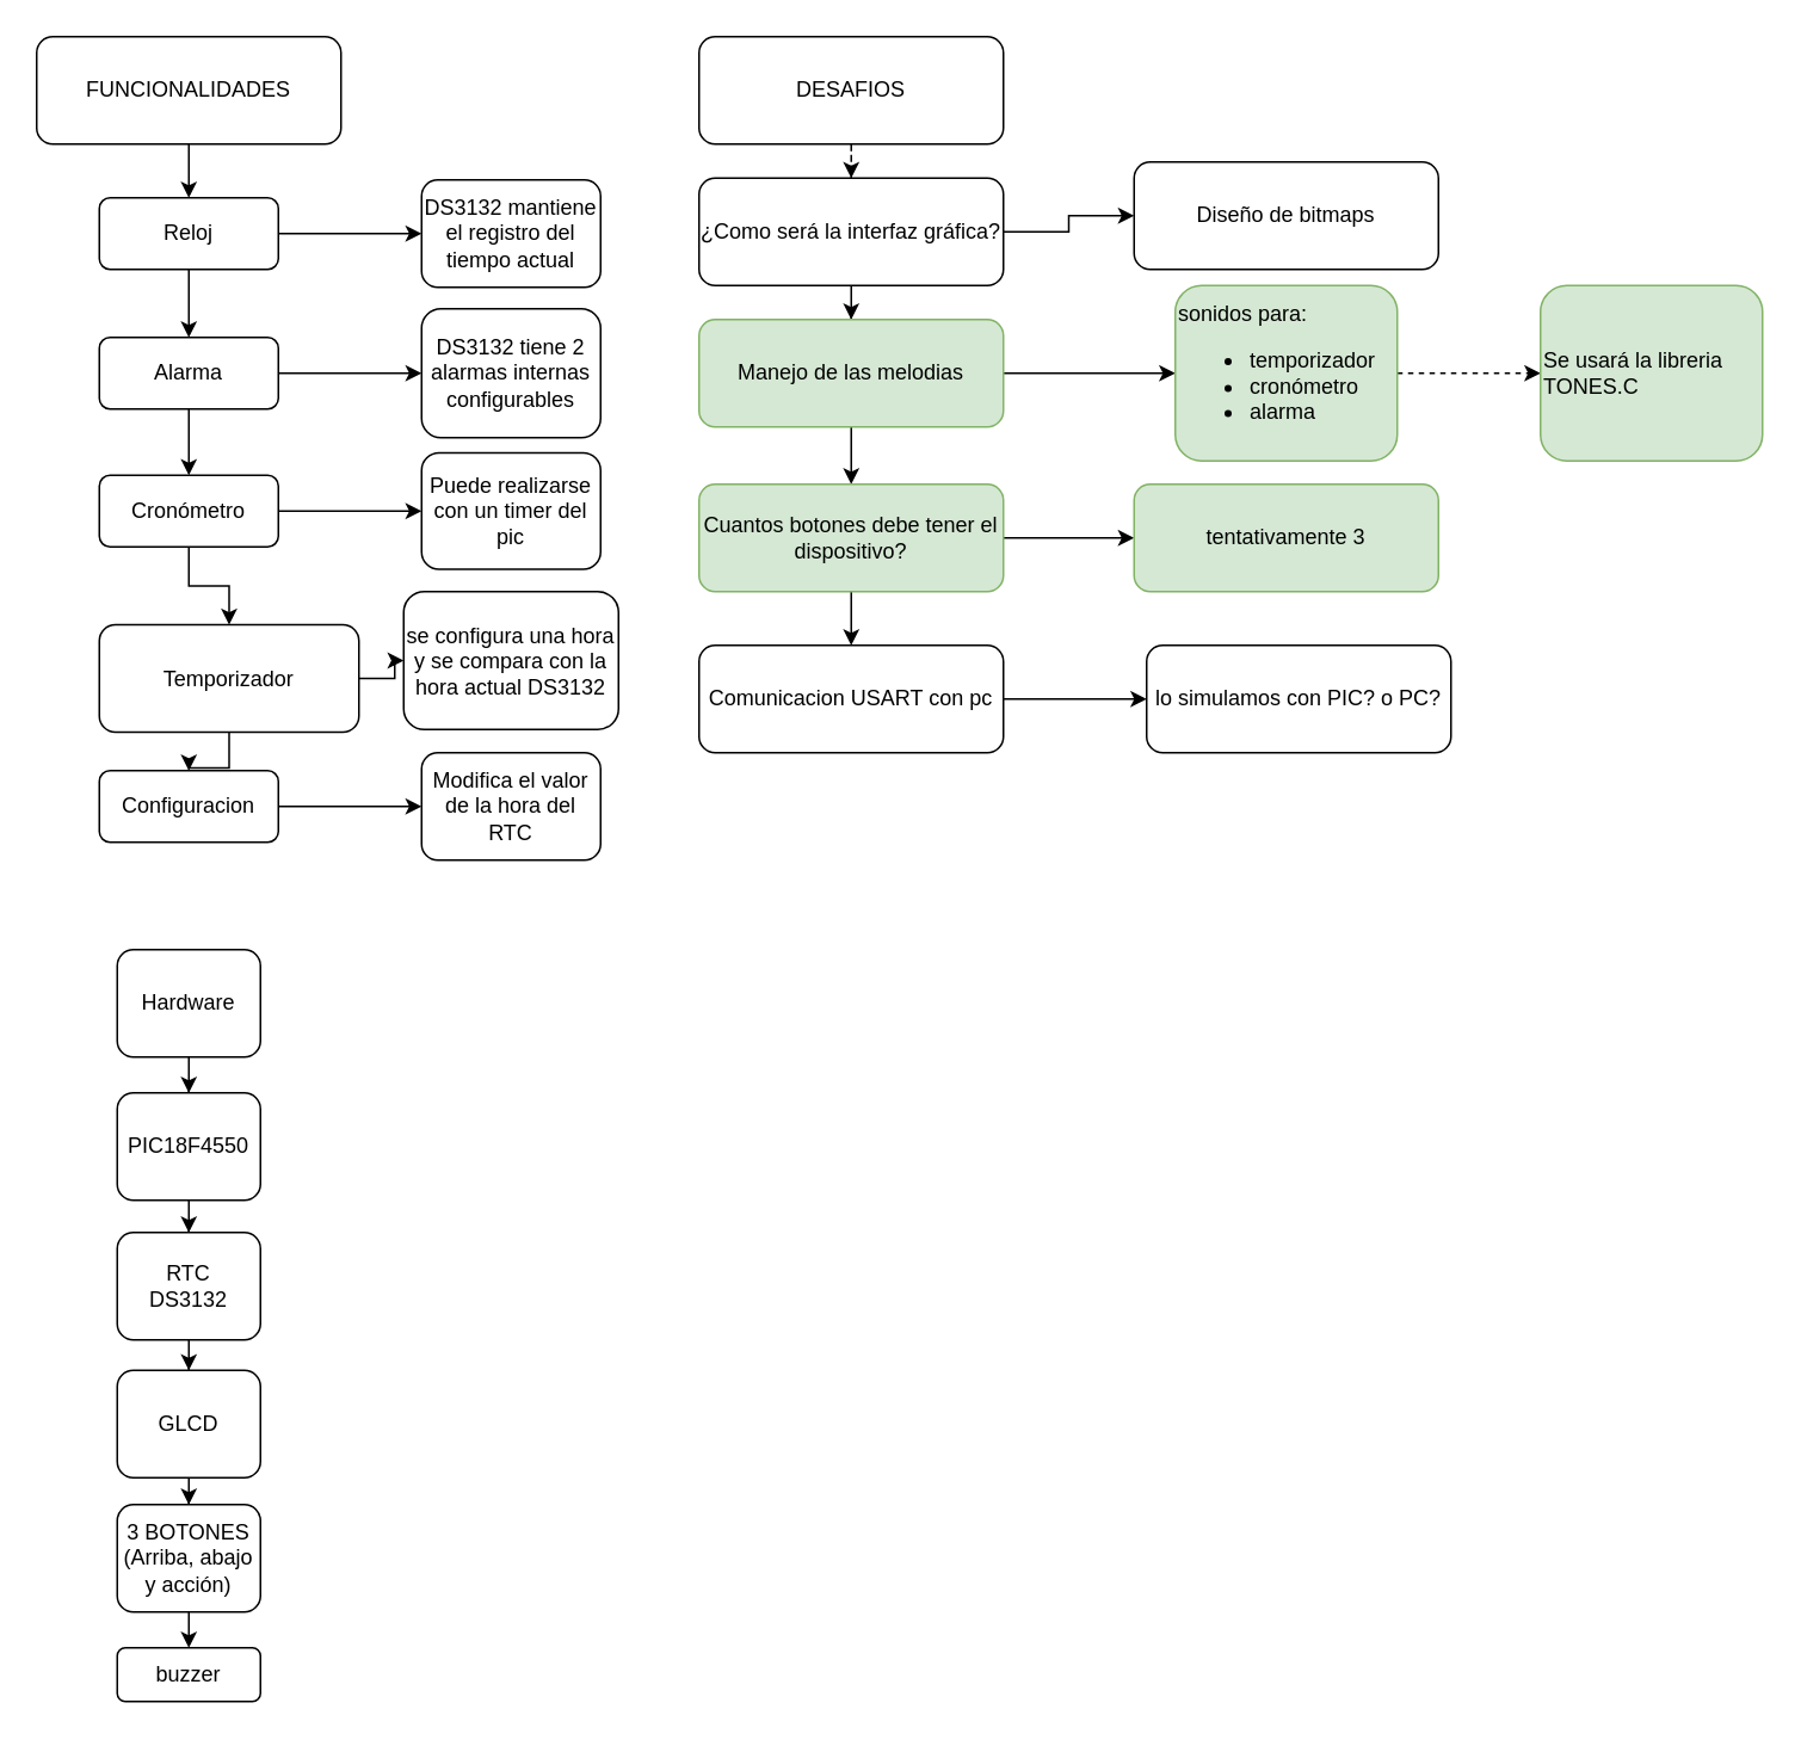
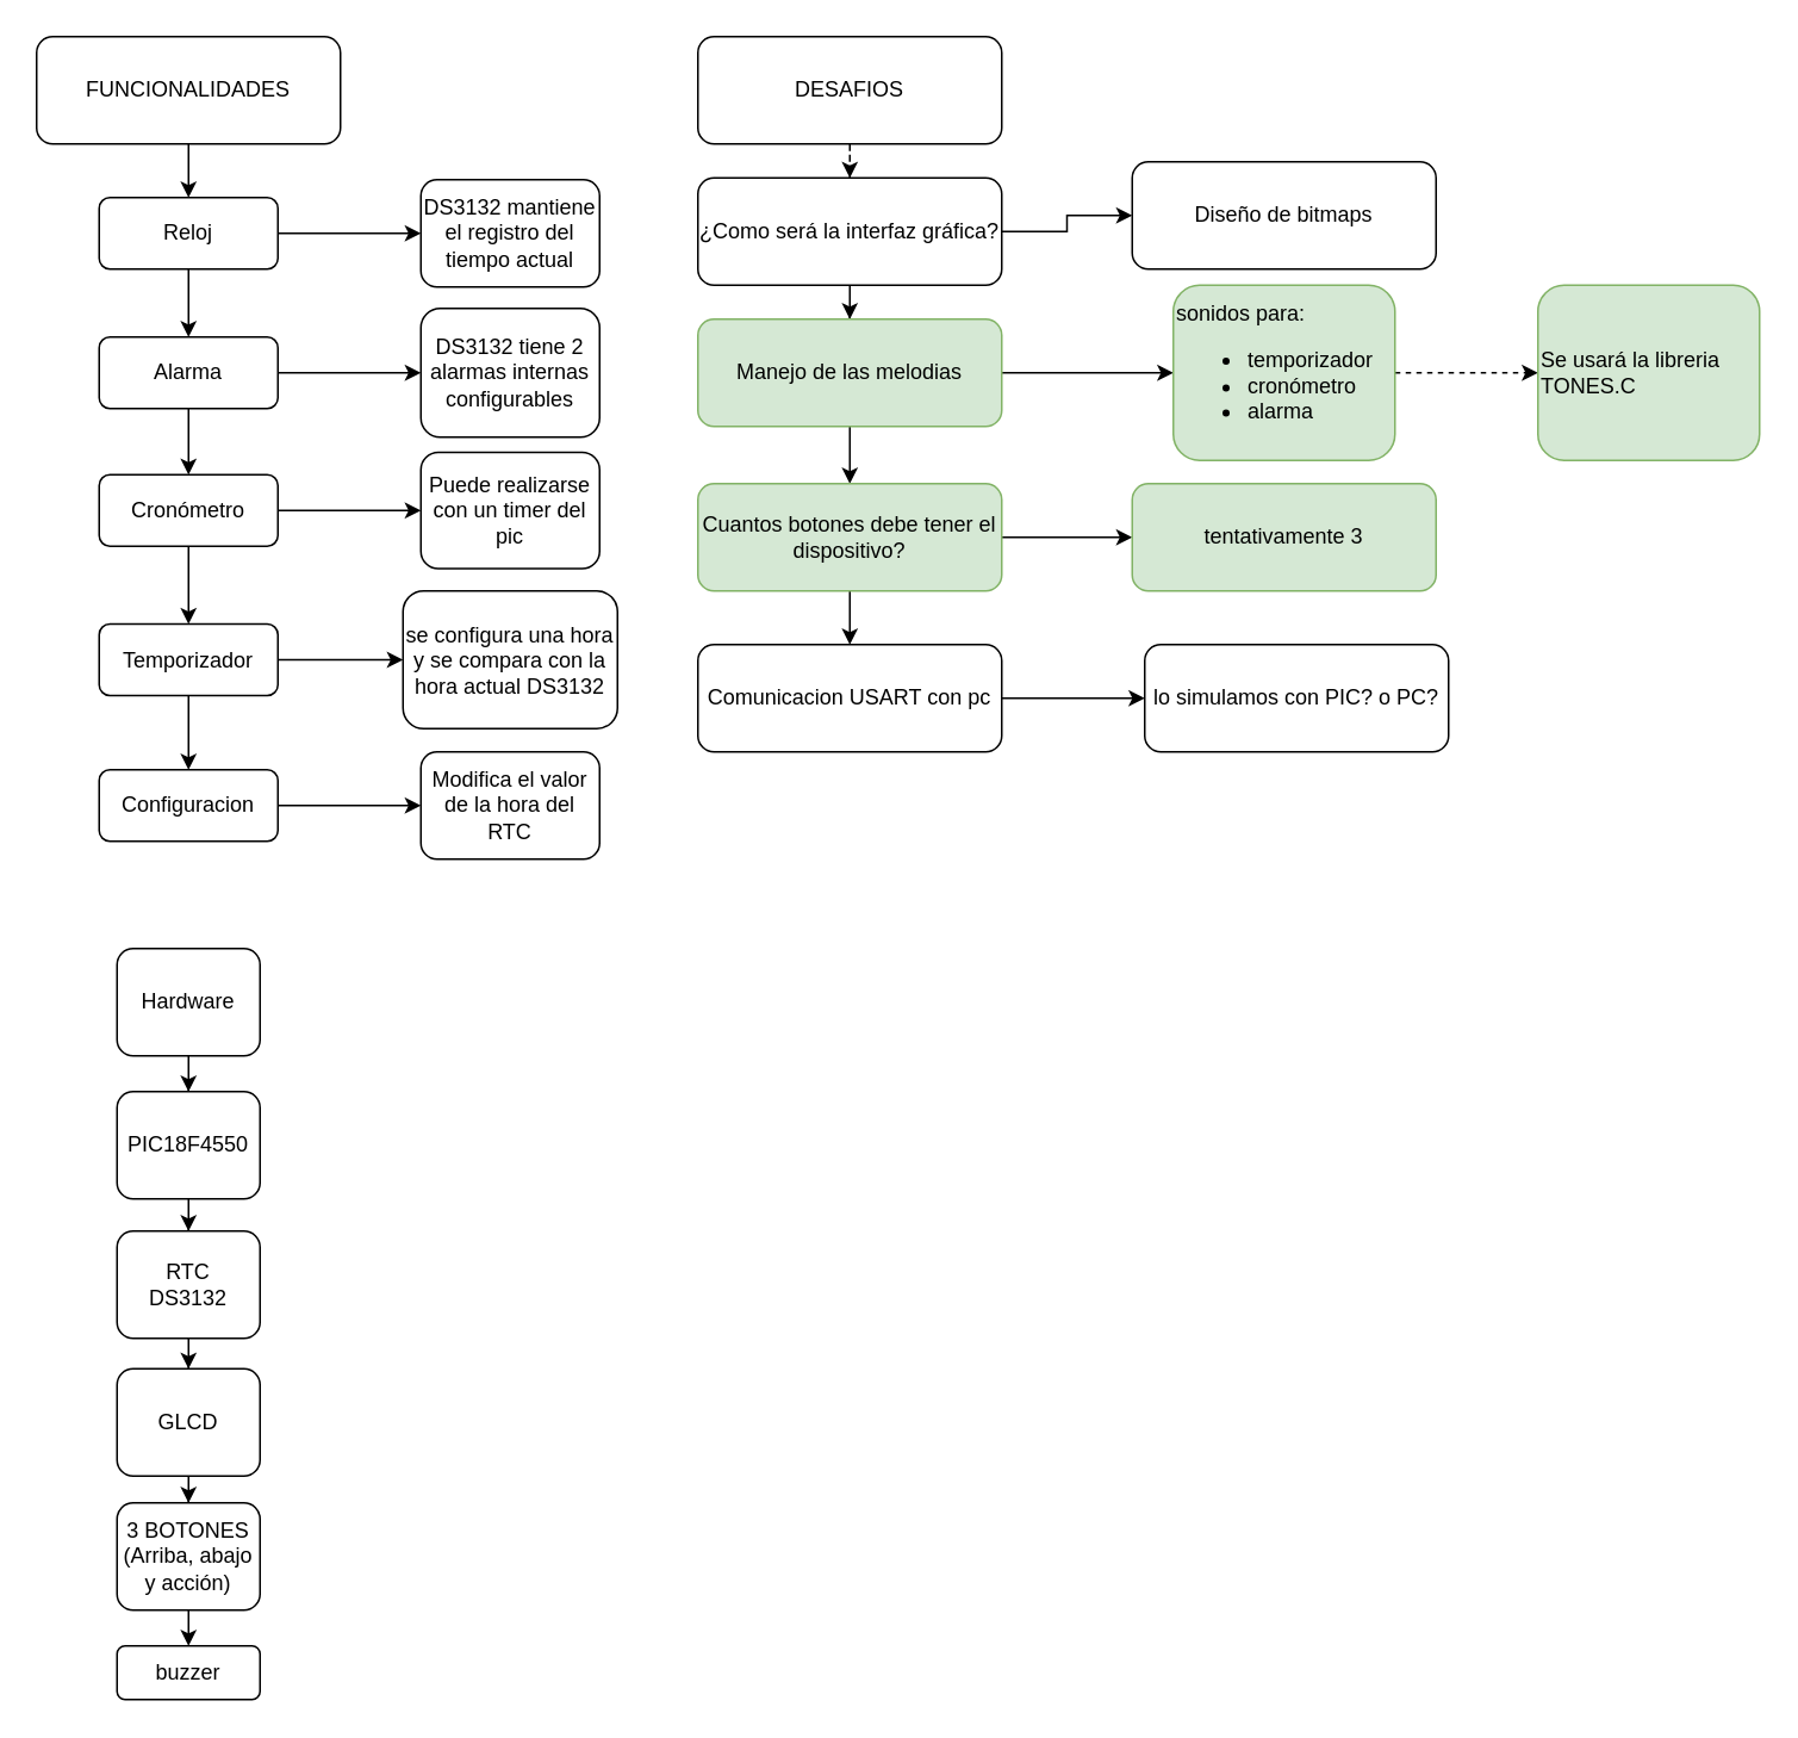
  <mxCell id="0" />
  <mxCell id="1" parent="0" />
  <mxCell id="2" style="edgeStyle=orthogonalEdgeStyle;rounded=0;orthogonalLoop=1;jettySize=auto;html=1;entryX=0.5;entryY=0;entryDx=0;entryDy=0;" parent="1" source="4" target="7" edge="1"><mxGeometry relative="1" as="geometry" /></mxCell>
  <mxCell id="3" value="" style="edgeStyle=orthogonalEdgeStyle;rounded=0;orthogonalLoop=1;jettySize=auto;html=1;" parent="1" source="4" target="20" edge="1"><mxGeometry relative="1" as="geometry" /></mxCell>
  <mxCell id="4" value="Cronómetro" style="rounded=1;whiteSpace=wrap;html=1;" parent="1" vertex="1"><mxGeometry x="55" y="265" width="100" height="40" as="geometry" /></mxCell>
  <mxCell id="5" style="edgeStyle=orthogonalEdgeStyle;rounded=0;orthogonalLoop=1;jettySize=auto;html=1;entryX=0.5;entryY=0;entryDx=0;entryDy=0;" parent="1" source="7" target="15" edge="1"><mxGeometry relative="1" as="geometry" /></mxCell>
  <mxCell id="6" value="" style="edgeStyle=orthogonalEdgeStyle;rounded=0;orthogonalLoop=1;jettySize=auto;html=1;" parent="1" source="7" target="21" edge="1"><mxGeometry relative="1" as="geometry" /></mxCell>
- <mxCell id="7" value="Temporizador" style="rounded=1;whiteSpace=wrap;html=1;" parent="1" vertex="1"><mxGeometry x="55" y="348.5" width="145" height="60" as="geometry" /></mxCell>
+ <mxCell id="7" value="Temporizador" style="rounded=1;whiteSpace=wrap;html=1;" parent="1" vertex="1"><mxGeometry x="55" y="348.5" width="100" height="40" as="geometry" /></mxCell>
  <mxCell id="8" style="edgeStyle=orthogonalEdgeStyle;rounded=0;orthogonalLoop=1;jettySize=auto;html=1;entryX=0.5;entryY=0;entryDx=0;entryDy=0;" parent="1" source="10" target="13" edge="1"><mxGeometry relative="1" as="geometry" /></mxCell>
  <mxCell id="9" value="" style="edgeStyle=orthogonalEdgeStyle;rounded=0;orthogonalLoop=1;jettySize=auto;html=1;" parent="1" source="10" target="18" edge="1"><mxGeometry relative="1" as="geometry" /></mxCell>
  <mxCell id="10" value="Reloj" style="rounded=1;whiteSpace=wrap;html=1;" parent="1" vertex="1"><mxGeometry x="55" y="110" width="100" height="40" as="geometry" /></mxCell>
  <mxCell id="11" style="edgeStyle=orthogonalEdgeStyle;rounded=0;orthogonalLoop=1;jettySize=auto;html=1;entryX=0.5;entryY=0;entryDx=0;entryDy=0;" parent="1" source="13" target="4" edge="1"><mxGeometry relative="1" as="geometry" /></mxCell>
  <mxCell id="12" value="" style="edgeStyle=orthogonalEdgeStyle;rounded=0;orthogonalLoop=1;jettySize=auto;html=1;" parent="1" source="13" target="19" edge="1"><mxGeometry relative="1" as="geometry" /></mxCell>
  <mxCell id="13" value="Alarma" style="rounded=1;whiteSpace=wrap;html=1;" parent="1" vertex="1"><mxGeometry x="55" y="188" width="100" height="40" as="geometry" /></mxCell>
  <mxCell id="14" value="" style="edgeStyle=orthogonalEdgeStyle;rounded=0;orthogonalLoop=1;jettySize=auto;html=1;" parent="1" source="15" target="22" edge="1"><mxGeometry relative="1" as="geometry" /></mxCell>
  <mxCell id="15" value="Configuracion" style="rounded=1;whiteSpace=wrap;html=1;" parent="1" vertex="1"><mxGeometry x="55" y="430" width="100" height="40" as="geometry" /></mxCell>
  <mxCell id="16" style="edgeStyle=orthogonalEdgeStyle;rounded=0;orthogonalLoop=1;jettySize=auto;html=1;entryX=0.5;entryY=0;entryDx=0;entryDy=0;" parent="1" source="17" target="10" edge="1"><mxGeometry relative="1" as="geometry" /></mxCell>
  <mxCell id="17" value="FUNCIONALIDADES" style="rounded=1;whiteSpace=wrap;html=1;" parent="1" vertex="1"><mxGeometry x="20" y="20" width="170" height="60" as="geometry" /></mxCell>
  <mxCell id="18" value="DS3132 mantiene el registro del tiempo actual" style="rounded=1;whiteSpace=wrap;html=1;" parent="1" vertex="1"><mxGeometry x="235" y="100" width="100" height="60" as="geometry" /></mxCell>
  <mxCell id="19" value="DS3132 tiene 2 alarmas internas configurables" style="rounded=1;whiteSpace=wrap;html=1;" parent="1" vertex="1"><mxGeometry x="235" y="172" width="100" height="72" as="geometry" /></mxCell>
  <mxCell id="20" value="Puede realizarse con un timer del pic" style="rounded=1;whiteSpace=wrap;html=1;" parent="1" vertex="1"><mxGeometry x="235" y="252.5" width="100" height="65" as="geometry" /></mxCell>
  <mxCell id="21" value="se configura una hora y se compara con la hora actual DS3132" style="rounded=1;whiteSpace=wrap;html=1;" parent="1" vertex="1"><mxGeometry x="225" y="330" width="120" height="77" as="geometry" /></mxCell>
  <mxCell id="22" value="Modifica el valor de la hora del RTC" style="rounded=1;whiteSpace=wrap;html=1;" parent="1" vertex="1"><mxGeometry x="235" y="420" width="100" height="60" as="geometry" /></mxCell>
  <mxCell id="23" value="" style="edgeStyle=orthogonalEdgeStyle;rounded=0;orthogonalLoop=1;jettySize=auto;html=1;dashed=1;" parent="1" source="24" target="27" edge="1"><mxGeometry relative="1" as="geometry" /></mxCell>
  <mxCell id="24" value="DESAFIOS" style="rounded=1;whiteSpace=wrap;html=1;" parent="1" vertex="1"><mxGeometry x="390" y="20" width="170" height="60" as="geometry" /></mxCell>
  <mxCell id="25" value="" style="edgeStyle=orthogonalEdgeStyle;rounded=0;orthogonalLoop=1;jettySize=auto;html=1;" parent="1" source="27" target="30" edge="1"><mxGeometry relative="1" as="geometry" /></mxCell>
  <mxCell id="26" style="edgeStyle=orthogonalEdgeStyle;rounded=0;orthogonalLoop=1;jettySize=auto;html=1;entryX=0;entryY=0.5;entryDx=0;entryDy=0;" parent="1" source="27" target="48" edge="1"><mxGeometry relative="1" as="geometry" /></mxCell>
  <mxCell id="27" value="¿Como será la interfaz gráfica?" style="rounded=1;whiteSpace=wrap;html=1;" parent="1" vertex="1"><mxGeometry x="390" y="99" width="170" height="60" as="geometry" /></mxCell>
  <mxCell id="28" value="" style="edgeStyle=orthogonalEdgeStyle;rounded=0;orthogonalLoop=1;jettySize=auto;html=1;" parent="1" source="30" target="33" edge="1"><mxGeometry relative="1" as="geometry" /></mxCell>
  <mxCell id="29" value="" style="edgeStyle=orthogonalEdgeStyle;rounded=0;orthogonalLoop=1;jettySize=auto;html=1;" parent="1" source="30" target="46" edge="1"><mxGeometry relative="1" as="geometry" /></mxCell>
  <mxCell id="30" value="Manejo de las melodias" style="rounded=1;whiteSpace=wrap;html=1;fillColor=#d5e8d4;strokeColor=#82b366;" parent="1" vertex="1"><mxGeometry x="390" y="178" width="170" height="60" as="geometry" /></mxCell>
  <mxCell id="31" value="" style="edgeStyle=orthogonalEdgeStyle;rounded=0;orthogonalLoop=1;jettySize=auto;html=1;" parent="1" source="33" target="47" edge="1"><mxGeometry relative="1" as="geometry" /></mxCell>
  <mxCell id="32" value="" style="edgeStyle=orthogonalEdgeStyle;rounded=0;orthogonalLoop=1;jettySize=auto;html=1;" parent="1" source="33" target="50" edge="1"><mxGeometry relative="1" as="geometry" /></mxCell>
  <mxCell id="33" value="Cuantos botones debe tener el dispositivo?" style="rounded=1;whiteSpace=wrap;html=1;fillColor=#d5e8d4;strokeColor=#82b366;" parent="1" vertex="1"><mxGeometry x="390" y="270" width="170" height="60" as="geometry" /></mxCell>
  <mxCell id="34" value="" style="edgeStyle=orthogonalEdgeStyle;rounded=0;orthogonalLoop=1;jettySize=auto;html=1;" parent="1" source="35" target="37" edge="1"><mxGeometry relative="1" as="geometry" /></mxCell>
  <mxCell id="35" value="Hardware" style="rounded=1;whiteSpace=wrap;html=1;" parent="1" vertex="1"><mxGeometry x="65" y="530" width="80" height="60" as="geometry" /></mxCell>
  <mxCell id="36" value="" style="edgeStyle=orthogonalEdgeStyle;rounded=0;orthogonalLoop=1;jettySize=auto;html=1;" parent="1" source="37" target="39" edge="1"><mxGeometry relative="1" as="geometry" /></mxCell>
  <mxCell id="37" value="PIC18F4550" style="rounded=1;whiteSpace=wrap;html=1;" parent="1" vertex="1"><mxGeometry x="65" y="610" width="80" height="60" as="geometry" /></mxCell>
  <mxCell id="38" value="" style="edgeStyle=orthogonalEdgeStyle;rounded=0;orthogonalLoop=1;jettySize=auto;html=1;" parent="1" source="39" target="41" edge="1"><mxGeometry relative="1" as="geometry" /></mxCell>
  <mxCell id="39" value="RTC&lt;br&gt;&lt;div&gt;DS3132&lt;/div&gt;" style="rounded=1;whiteSpace=wrap;html=1;" parent="1" vertex="1"><mxGeometry x="65" y="688" width="80" height="60" as="geometry" /></mxCell>
  <mxCell id="40" value="" style="edgeStyle=orthogonalEdgeStyle;rounded=0;orthogonalLoop=1;jettySize=auto;html=1;" parent="1" source="41" target="43" edge="1"><mxGeometry relative="1" as="geometry" /></mxCell>
  <mxCell id="41" value="GLCD" style="rounded=1;whiteSpace=wrap;html=1;" parent="1" vertex="1"><mxGeometry x="65" y="765" width="80" height="60" as="geometry" /></mxCell>
  <mxCell id="42" value="" style="edgeStyle=orthogonalEdgeStyle;rounded=0;orthogonalLoop=1;jettySize=auto;html=1;" parent="1" source="43" edge="1"><mxGeometry relative="1" as="geometry"><mxPoint x="105" y="920" as="targetPoint" /></mxGeometry></mxCell>
  <mxCell id="43" value="&lt;div&gt;3 BOTONES&lt;/div&gt;&lt;div&gt;(Arriba, abajo y acción)&lt;br&gt;&lt;/div&gt;" style="rounded=1;whiteSpace=wrap;html=1;" parent="1" vertex="1"><mxGeometry x="65" y="840" width="80" height="60" as="geometry" /></mxCell>
  <mxCell id="44" value="buzzer" style="rounded=1;whiteSpace=wrap;html=1;" parent="1" vertex="1"><mxGeometry x="65" y="920" width="80" height="30" as="geometry" /></mxCell>
  <mxCell id="45" value="" style="edgeStyle=orthogonalEdgeStyle;rounded=0;orthogonalLoop=1;jettySize=auto;html=1;dashed=1;" edge="1" parent="1" source="46" target="52"><mxGeometry relative="1" as="geometry" /></mxCell>
  <mxCell id="46" value="&lt;div&gt;sonidos para:&lt;/div&gt;&lt;ul&gt;&lt;li&gt;temporizador&lt;/li&gt;&lt;li&gt;cronómetro&lt;/li&gt;&lt;li&gt;alarma&lt;/li&gt;&lt;/ul&gt;" style="rounded=1;whiteSpace=wrap;html=1;align=left;fillColor=#d5e8d4;strokeColor=#82b366;" parent="1" vertex="1"><mxGeometry x="656" y="159" width="124" height="98" as="geometry" /></mxCell>
  <mxCell id="47" value="tentativamente 3" style="rounded=1;whiteSpace=wrap;html=1;fillColor=#d5e8d4;strokeColor=#82b366;" parent="1" vertex="1"><mxGeometry x="633" y="270" width="170" height="60" as="geometry" /></mxCell>
  <mxCell id="48" value="Diseño de bitmaps" style="rounded=1;whiteSpace=wrap;html=1;" parent="1" vertex="1"><mxGeometry x="633" y="90" width="170" height="60" as="geometry" /></mxCell>
  <mxCell id="49" value="" style="edgeStyle=orthogonalEdgeStyle;rounded=0;orthogonalLoop=1;jettySize=auto;html=1;" parent="1" source="50" target="51" edge="1"><mxGeometry relative="1" as="geometry" /></mxCell>
  <mxCell id="50" value="Comunicacion USART con pc" style="rounded=1;whiteSpace=wrap;html=1;" parent="1" vertex="1"><mxGeometry x="390" y="360" width="170" height="60" as="geometry" /></mxCell>
  <mxCell id="51" value="lo simulamos con PIC? o PC?" style="rounded=1;whiteSpace=wrap;html=1;" parent="1" vertex="1"><mxGeometry x="640" y="360" width="170" height="60" as="geometry" /></mxCell>
  <mxCell id="52" value="Se usará la libreria TONES.C" style="rounded=1;whiteSpace=wrap;html=1;align=left;fillColor=#d5e8d4;strokeColor=#82b366;" vertex="1" parent="1"><mxGeometry x="860" y="159" width="124" height="98" as="geometry" /></mxCell>
